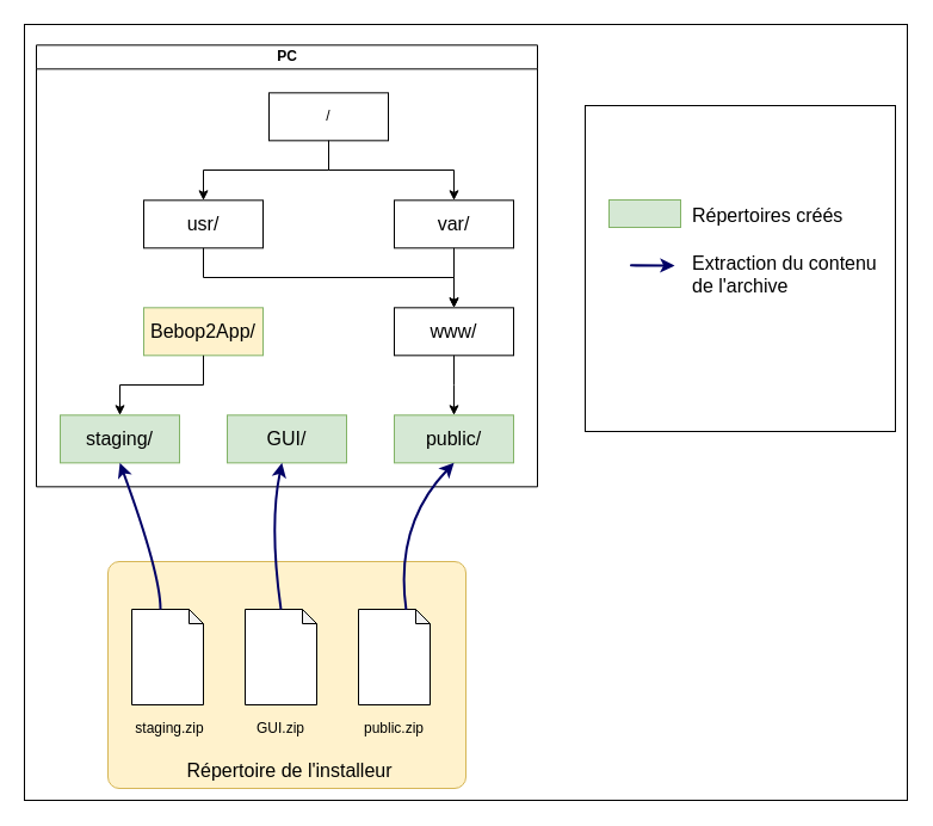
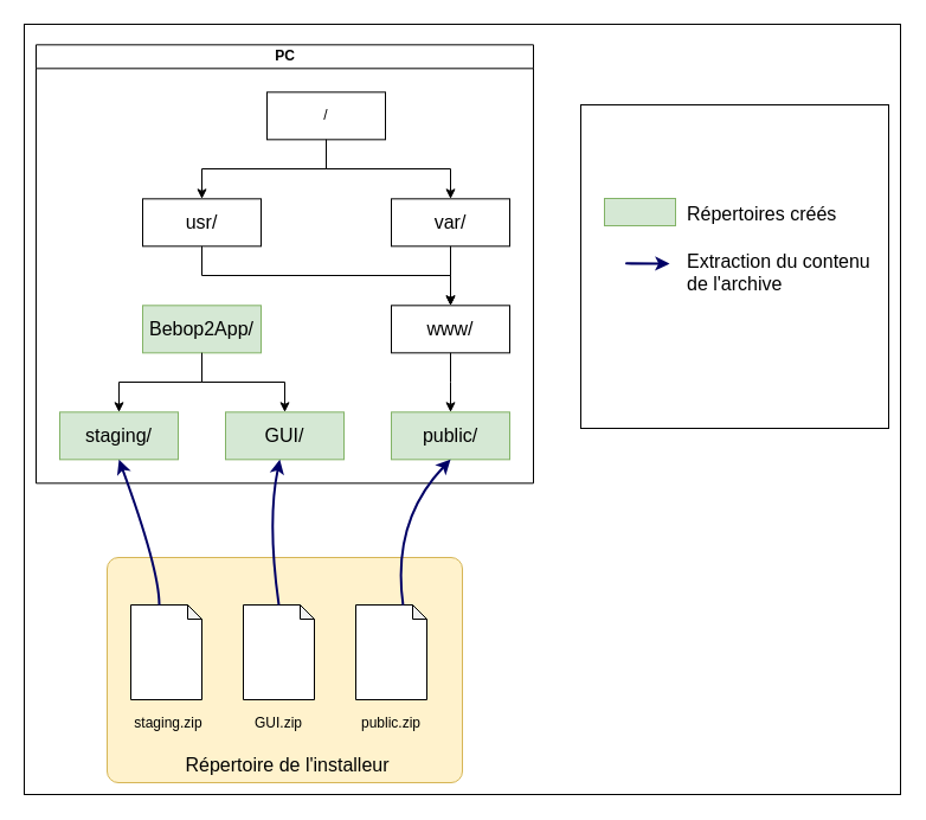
  <mxCell id="0" />
  <mxCell id="1" parent="0" />
  <mxCell id="2" value="" style="rounded=0;whiteSpace=wrap;html=1;fillColor=none;" vertex="1" parent="1"><mxGeometry x="20" y="20" width="740" height="650" as="geometry" /></mxCell>
  <mxCell id="3" value="" style="rounded=0;whiteSpace=wrap;html=1;" parent="1" vertex="1"><mxGeometry x="490" y="88" width="260" height="273" as="geometry" /></mxCell>
  <mxCell id="4" value="" style="rounded=1;whiteSpace=wrap;html=1;arcSize=5;fillColor=#fff2cc;strokeColor=#d6b656;" parent="1" vertex="1"><mxGeometry x="90" y="470" width="300" height="190" as="geometry" /></mxCell>
  <mxCell id="5" value="" style="shape=note;whiteSpace=wrap;html=1;backgroundOutline=1;darkOpacity=0.05;size=12;" parent="1" vertex="1"><mxGeometry x="110" y="510" width="60" height="80" as="geometry" /></mxCell>
  <mxCell id="6" value="" style="shape=note;whiteSpace=wrap;html=1;backgroundOutline=1;darkOpacity=0.05;size=12;" parent="1" vertex="1"><mxGeometry x="205" y="510" width="60" height="80" as="geometry" /></mxCell>
  <mxCell id="7" value="" style="shape=note;whiteSpace=wrap;html=1;backgroundOutline=1;darkOpacity=0.05;size=12;" parent="1" vertex="1"><mxGeometry x="300" y="510" width="60" height="80" as="geometry" /></mxCell>
  <mxCell id="8" value="staging.zip" style="text;html=1;strokeColor=none;fillColor=none;align=center;verticalAlign=middle;whiteSpace=wrap;rounded=0;" parent="1" vertex="1"><mxGeometry x="112" y="600" width="60" height="20" as="geometry" /></mxCell>
  <mxCell id="9" value="GUI.zip" style="text;html=1;strokeColor=none;fillColor=none;align=center;verticalAlign=middle;whiteSpace=wrap;rounded=0;" parent="1" vertex="1"><mxGeometry x="205" y="600" width="60" height="20" as="geometry" /></mxCell>
  <mxCell id="10" value="public.zip" style="text;html=1;strokeColor=none;fillColor=none;align=center;verticalAlign=middle;whiteSpace=wrap;rounded=0;" parent="1" vertex="1"><mxGeometry x="300" y="600" width="60" height="20" as="geometry" /></mxCell>
  <mxCell id="11" value="PC" style="swimlane;html=1;startSize=20;horizontal=1;childLayout=treeLayout;horizontalTree=0;resizable=0;containerType=tree;" parent="1" vertex="1"><mxGeometry x="30" y="37.333" width="420" height="370" as="geometry"><mxRectangle x="60" y="-332.667" width="50" height="20" as="alternateBounds" /></mxGeometry></mxCell>
  <mxCell id="12" value="/" style="whiteSpace=wrap;html=1;" parent="11" vertex="1"><mxGeometry x="195" y="40" width="100" height="40" as="geometry" /></mxCell>
  <mxCell id="13" value="&lt;font style=&quot;font-size: 16px&quot;&gt;usr/&lt;/font&gt;" style="whiteSpace=wrap;html=1;" parent="11" vertex="1"><mxGeometry x="90" y="130" width="100" height="40" as="geometry" /></mxCell>
  <mxCell id="14" value="" style="edgeStyle=elbowEdgeStyle;elbow=vertical;html=1;rounded=0;" parent="11" source="12" target="13" edge="1"><mxGeometry relative="1" as="geometry" /></mxCell>
  <mxCell id="15" value="&lt;font style=&quot;font-size: 16px&quot;&gt;var/&lt;/font&gt;" style="whiteSpace=wrap;html=1;" parent="11" vertex="1"><mxGeometry x="300" y="130" width="100" height="40" as="geometry" /></mxCell>
  <mxCell id="16" value="" style="edgeStyle=elbowEdgeStyle;elbow=vertical;html=1;rounded=0;" parent="11" source="12" target="15" edge="1"><mxGeometry relative="1" as="geometry" /></mxCell>
  <mxCell id="17" value="" style="edgeStyle=elbowEdgeStyle;elbow=vertical;html=1;rounded=0;" parent="11" source="13" target="20" edge="1"><mxGeometry relative="1" as="geometry"><mxPoint x="590" y="225" as="sourcePoint" /></mxGeometry></mxCell>
- <mxCell id="18" value="&lt;font style=&quot;font-size: 16px&quot;&gt;Bebop2App/&lt;/font&gt;" style="whiteSpace=wrap;html=1;fillColor=#fff2cc;strokeColor=#82b366;" parent="11" vertex="1"><mxGeometry x="90" y="220" width="100" height="40" as="geometry" /></mxCell>
+ <mxCell id="18" value="&lt;font style=&quot;font-size: 16px&quot;&gt;Bebop2App/&lt;/font&gt;" style="whiteSpace=wrap;html=1;fillColor=#d5e8d4;strokeColor=#82b366;" parent="11" vertex="1"><mxGeometry x="90" y="220" width="100" height="40" as="geometry" /></mxCell>
  <mxCell id="19" value="" style="edgeStyle=elbowEdgeStyle;elbow=vertical;html=1;rounded=0;" parent="11" source="15" target="20" edge="1"><mxGeometry relative="1" as="geometry"><mxPoint x="590" y="225" as="sourcePoint" /></mxGeometry></mxCell>
  <mxCell id="20" value="&lt;font style=&quot;font-size: 16px&quot;&gt;www/&lt;/font&gt;" style="whiteSpace=wrap;html=1;" parent="11" vertex="1"><mxGeometry x="300" y="220" width="100" height="40" as="geometry" /></mxCell>
  <mxCell id="21" value="" style="edgeStyle=elbowEdgeStyle;elbow=vertical;html=1;rounded=0;" parent="11" source="20" target="22" edge="1"><mxGeometry relative="1" as="geometry"><mxPoint x="660" y="315" as="sourcePoint" /></mxGeometry></mxCell>
  <mxCell id="22" value="&lt;font style=&quot;font-size: 16px&quot;&gt;public/&lt;/font&gt;" style="whiteSpace=wrap;html=1;fillColor=#d5e8d4;strokeColor=#82b366;" parent="11" vertex="1"><mxGeometry x="300" y="310" width="100" height="40" as="geometry" /></mxCell>
  <mxCell id="23" value="" style="edgeStyle=elbowEdgeStyle;elbow=vertical;html=1;rounded=0;" parent="11" source="18" target="24" edge="1"><mxGeometry relative="1" as="geometry"><mxPoint x="520" y="315" as="sourcePoint" /></mxGeometry></mxCell>
  <mxCell id="24" value="&lt;font style=&quot;font-size: 16px&quot;&gt;staging/&lt;/font&gt;" style="whiteSpace=wrap;html=1;fillColor=#d5e8d4;strokeColor=#82b366;" parent="11" vertex="1"><mxGeometry x="20" y="310" width="100" height="40" as="geometry" /></mxCell>
+ <mxCell id="25" value="" style="edgeStyle=elbowEdgeStyle;elbow=vertical;html=1;rounded=0;" parent="11" source="18" target="26" edge="1"><mxGeometry relative="1" as="geometry"><mxPoint x="520" y="315" as="sourcePoint" /></mxGeometry></mxCell>
  <mxCell id="26" value="&lt;font style=&quot;font-size: 16px&quot;&gt;GUI/&lt;/font&gt;" style="whiteSpace=wrap;html=1;fillColor=#d5e8d4;strokeColor=#82b366;" parent="11" vertex="1"><mxGeometry x="160" y="310" width="100" height="40" as="geometry" /></mxCell>
  <mxCell id="27" value="" style="curved=1;endArrow=classic;html=1;exitX=0;exitY=0;exitDx=24;exitDy=0;exitPerimeter=0;entryX=0.5;entryY=1;entryDx=0;entryDy=0;strokeWidth=2;fillColor=#e1d5e7;strokeColor=#000066;" parent="1" source="5" target="24" edge="1"><mxGeometry width="50" height="50" relative="1" as="geometry"><mxPoint x="110" y="490" as="sourcePoint" /><mxPoint x="160" y="440" as="targetPoint" /><Array as="points"><mxPoint x="134" y="480" /></Array></mxGeometry></mxCell>
  <mxCell id="28" value="" style="curved=1;endArrow=classic;html=1;exitX=0.5;exitY=0;exitDx=0;exitDy=0;exitPerimeter=0;strokeWidth=2;strokeColor=#000066;" parent="1" source="6" target="26" edge="1"><mxGeometry width="50" height="50" relative="1" as="geometry"><mxPoint x="248.765" y="509.618" as="sourcePoint" /><mxPoint x="214.647" y="387.265" as="targetPoint" /><Array as="points"><mxPoint x="225" y="439.5" /></Array></mxGeometry></mxCell>
  <mxCell id="29" value="" style="curved=1;endArrow=classic;html=1;exitX=0.5;exitY=0;exitDx=0;exitDy=0;exitPerimeter=0;entryX=0.5;entryY=1;entryDx=0;entryDy=0;strokeColor=#000066;strokeWidth=2;" parent="1" target="22" edge="1"><mxGeometry width="50" height="50" relative="1" as="geometry"><mxPoint x="339.941" y="510.118" as="sourcePoint" /><mxPoint x="340.843" y="387.333" as="targetPoint" /><Array as="points"><mxPoint x="330" y="439.5" /></Array></mxGeometry></mxCell>
  <mxCell id="30" value="" style="rounded=0;whiteSpace=wrap;html=1;fillColor=#d5e8d4;strokeColor=#82b366;" parent="1" vertex="1"><mxGeometry x="510" y="167" width="60" height="23" as="geometry" /></mxCell>
  <mxCell id="31" value="&lt;font style=&quot;font-size: 16px&quot;&gt;Répertoires créés&lt;/font&gt;" style="text;html=1;resizable=0;points=[];autosize=1;align=left;verticalAlign=top;spacingTop=-4;" parent="1" vertex="1"><mxGeometry x="578" y="168" width="140" height="20" as="geometry" /></mxCell>
  <mxCell id="32" value="" style="curved=1;endArrow=classic;html=1;strokeColor=#000066;strokeWidth=2;" parent="1" edge="1"><mxGeometry width="50" height="50" relative="1" as="geometry"><mxPoint x="535" y="222" as="sourcePoint" /><mxPoint x="565" y="222" as="targetPoint" /><Array as="points"><mxPoint x="515" y="221.5" /></Array></mxGeometry></mxCell>
  <mxCell id="33" value="&lt;font style=&quot;font-size: 16px&quot;&gt;Extraction du contenu &lt;br&gt;de l'archive&lt;/font&gt;" style="text;html=1;resizable=0;points=[];autosize=1;align=left;verticalAlign=top;spacingTop=-4;" parent="1" vertex="1"><mxGeometry x="578" y="207.5" width="170" height="30" as="geometry" /></mxCell>
  <mxCell id="34" value="&lt;span style=&quot;font-size: 16px&quot;&gt;Répertoire de l'installeur&lt;/span&gt;" style="text;html=1;strokeColor=none;fillColor=none;align=center;verticalAlign=middle;whiteSpace=wrap;rounded=0;" parent="1" vertex="1"><mxGeometry x="125" y="635" width="235" height="20" as="geometry" /></mxCell>
